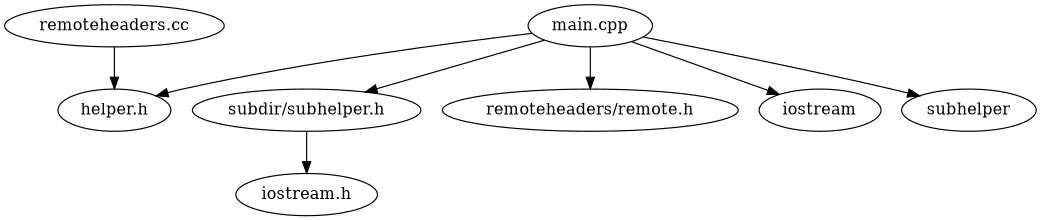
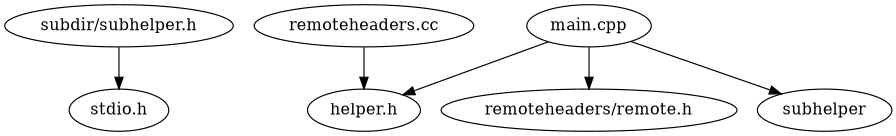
  digraph {
    n1 [label="subdir/subhelper.h"]
-   "stdio.h" [label="iostream.h"]
+   "stdio.h"
    n3 [label="main.cpp"]
    n4 [label="helper.h"]
    n5 [label="remoteheaders/remote.h"]
-   iostream
    n7 [label=subhelper]
    n8 [label="remoteheaders.cc"]
    n1 -> "stdio.h"
-   n3 -> n1
    n3 -> n4
    n3 -> n5
-   n3 -> iostream
    n3 -> n7
    n8 -> n4
  }
